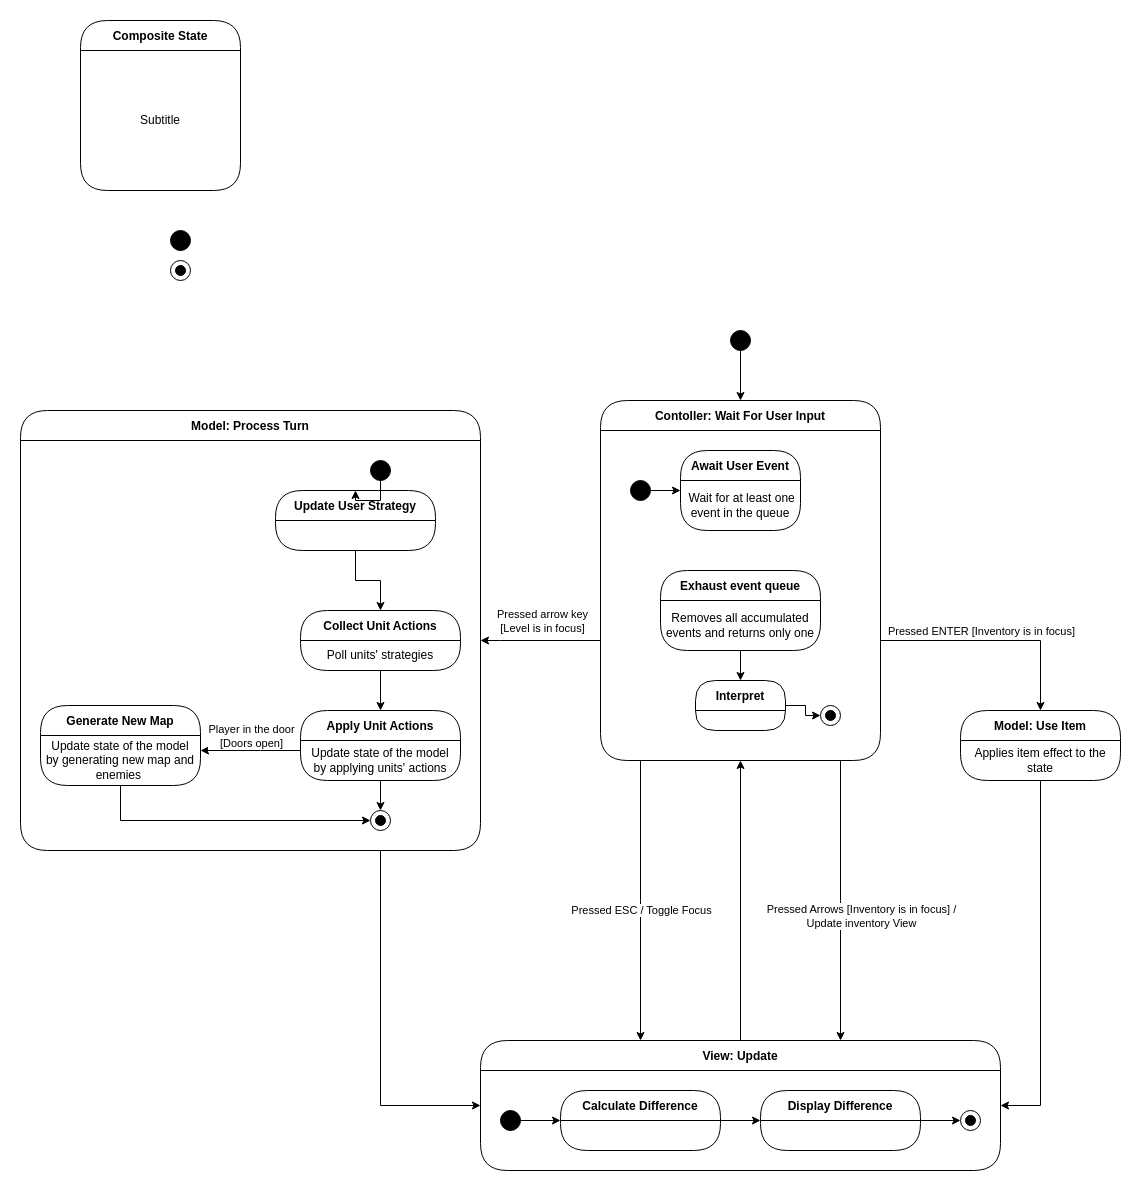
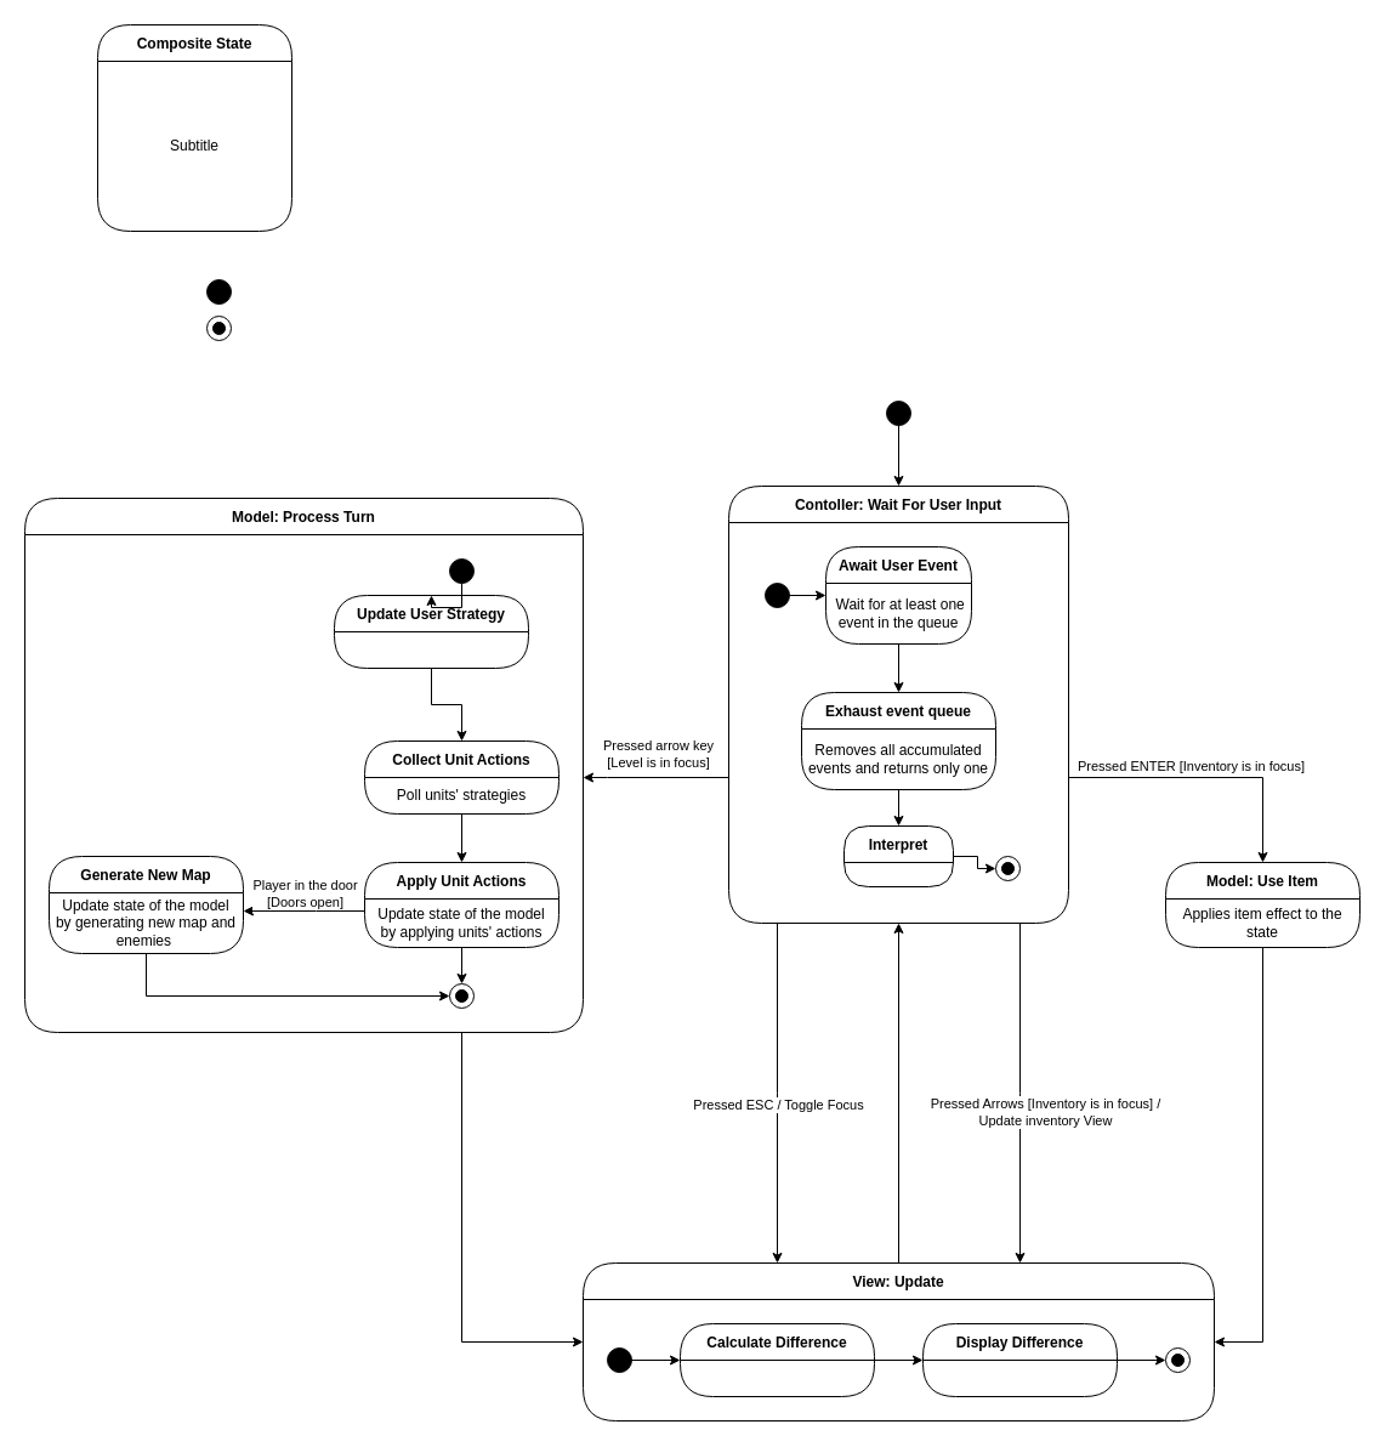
  <mxCell id="0" />
  <mxCell id="1" parent="0" />
  <mxCell id="2" value="Composite State" style="swimlane;fontStyle=1;align=center;verticalAlign=middle;childLayout=stackLayout;horizontal=1;startSize=30;horizontalStack=0;resizeParent=0;resizeLast=1;container=0;collapsible=0;rounded=1;arcSize=30;swimlaneFillColor=none;dropTarget=0;" vertex="1" parent="1"><mxGeometry x="80" y="20" width="160" height="170" as="geometry" /></mxCell>
  <mxCell id="3" value="Subtitle" style="text;html=1;align=center;verticalAlign=middle;spacingLeft=4;spacingRight=4;whiteSpace=wrap;overflow=hidden;rotatable=0;" vertex="1" parent="2"><mxGeometry y="30" width="160" height="140" as="geometry" /></mxCell>
  <mxCell id="4" value="" style="shape=ellipse;html=1;fillColor=strokeColor;fontSize=18;fontColor=#ffffff;" vertex="1" parent="1"><mxGeometry x="170" y="230" width="20" height="20" as="geometry" /></mxCell>
  <mxCell id="5" value="" style="shape=mxgraph.sysml.actFinal;html=1;verticalLabelPosition=bottom;labelBackgroundColor=#ffffff;verticalAlign=top;" vertex="1" parent="1"><mxGeometry x="170" y="260" width="20" height="20" as="geometry" /></mxCell>
  <mxCell id="6" style="edgeStyle=orthogonalEdgeStyle;rounded=0;orthogonalLoop=1;jettySize=auto;html=1;entryX=0.5;entryY=0;entryDx=0;entryDy=0;" edge="1" parent="1" source="7" target="9"><mxGeometry relative="1" as="geometry" /></mxCell>
  <mxCell id="7" value="" style="shape=ellipse;html=1;fillColor=strokeColor;fontSize=18;fontColor=#ffffff;" vertex="1" parent="1"><mxGeometry x="730" y="330" width="20" height="20" as="geometry" /></mxCell>
  <mxCell id="8" value="" style="group" vertex="1" connectable="0" parent="1"><mxGeometry x="600" y="400" width="280" height="360" as="geometry" /></mxCell>
  <mxCell id="9" value="Contoller: Wait For User Input" style="swimlane;fontStyle=1;align=center;verticalAlign=middle;childLayout=stackLayout;horizontal=1;startSize=30;horizontalStack=0;resizeParent=0;resizeLast=1;container=0;collapsible=0;rounded=1;arcSize=30;swimlaneFillColor=none;dropTarget=0;" vertex="1" parent="8"><mxGeometry width="280" height="360" as="geometry" /></mxCell>
  <mxCell id="10" value="" style="group" vertex="1" connectable="0" parent="8"><mxGeometry x="30" y="50" width="210" height="290" as="geometry" /></mxCell>
  <mxCell id="11" value="Await User Event" style="swimlane;fontStyle=1;align=center;verticalAlign=middle;childLayout=stackLayout;horizontal=1;startSize=30;horizontalStack=0;resizeParent=0;resizeLast=1;container=0;collapsible=0;rounded=1;arcSize=30;swimlaneFillColor=none;dropTarget=0;" vertex="1" parent="10"><mxGeometry x="50" width="120" height="80" as="geometry" /></mxCell>
  <mxCell id="12" value="&amp;nbsp;Wait for at least one event in the queue" style="text;html=1;align=center;verticalAlign=middle;spacingLeft=4;spacingRight=4;whiteSpace=wrap;overflow=hidden;rotatable=0;" vertex="1" parent="11"><mxGeometry y="30" width="120" height="50" as="geometry" /></mxCell>
  <mxCell id="13" value="&amp;nbsp;Wait for at least one event in the queue" style="text;html=1;align=center;verticalAlign=middle;spacingLeft=4;spacingRight=4;whiteSpace=wrap;overflow=hidden;rotatable=0;" vertex="1" parent="11"><mxGeometry y="80" width="120" as="geometry" /></mxCell>
  <mxCell id="14" value="Exhaust event queue" style="swimlane;fontStyle=1;align=center;verticalAlign=middle;childLayout=stackLayout;horizontal=1;startSize=30;horizontalStack=0;resizeParent=0;resizeLast=1;container=0;collapsible=0;rounded=1;arcSize=30;swimlaneFillColor=none;dropTarget=0;" vertex="1" parent="10"><mxGeometry x="30" y="120" width="160" height="80" as="geometry" /></mxCell>
  <mxCell id="15" value="Removes all accumulated events and returns only one" style="text;html=1;align=center;verticalAlign=middle;spacingLeft=4;spacingRight=4;whiteSpace=wrap;overflow=hidden;rotatable=0;" vertex="1" parent="14"><mxGeometry y="30" width="160" height="50" as="geometry" /></mxCell>
+ <mxCell id="16" style="edgeStyle=orthogonalEdgeStyle;rounded=0;orthogonalLoop=1;jettySize=auto;html=1;entryX=0.5;entryY=0;entryDx=0;entryDy=0;" edge="1" parent="10" source="11" target="14"><mxGeometry relative="1" as="geometry" /></mxCell>
  <mxCell id="17" value="Interpret" style="swimlane;fontStyle=1;align=center;verticalAlign=middle;childLayout=stackLayout;horizontal=1;startSize=30;horizontalStack=0;resizeParent=0;resizeLast=1;container=0;collapsible=0;rounded=1;arcSize=30;swimlaneFillColor=none;dropTarget=0;" vertex="1" parent="10"><mxGeometry x="65" y="230" width="90" height="50" as="geometry" /></mxCell>
  <mxCell id="18" style="edgeStyle=orthogonalEdgeStyle;rounded=0;orthogonalLoop=1;jettySize=auto;html=1;" edge="1" parent="10" source="19" target="11"><mxGeometry relative="1" as="geometry" /></mxCell>
  <mxCell id="19" value="" style="shape=ellipse;html=1;fillColor=strokeColor;fontSize=18;fontColor=#ffffff;" vertex="1" parent="10"><mxGeometry y="30" width="20" height="20" as="geometry" /></mxCell>
  <mxCell id="20" style="edgeStyle=orthogonalEdgeStyle;rounded=0;orthogonalLoop=1;jettySize=auto;html=1;entryX=0.5;entryY=0;entryDx=0;entryDy=0;" edge="1" parent="10" source="15" target="17"><mxGeometry relative="1" as="geometry" /></mxCell>
  <mxCell id="21" value="" style="shape=mxgraph.sysml.actFinal;html=1;verticalLabelPosition=bottom;labelBackgroundColor=#ffffff;verticalAlign=top;" vertex="1" parent="10"><mxGeometry x="190" y="255" width="20" height="20" as="geometry" /></mxCell>
  <mxCell id="22" style="edgeStyle=orthogonalEdgeStyle;rounded=0;orthogonalLoop=1;jettySize=auto;html=1;entryX=0;entryY=0.5;entryDx=0;entryDy=0;entryPerimeter=0;" edge="1" parent="10" source="17" target="21"><mxGeometry relative="1" as="geometry" /></mxCell>
  <mxCell id="23" value="" style="group" vertex="1" connectable="0" parent="1"><mxGeometry x="480" y="1040" width="520" height="130" as="geometry" /></mxCell>
  <mxCell id="24" style="edgeStyle=orthogonalEdgeStyle;rounded=0;orthogonalLoop=1;jettySize=auto;html=1;" edge="1" parent="23" source="25"><mxGeometry relative="1" as="geometry"><mxPoint x="260" y="-280" as="targetPoint" /><Array as="points"><mxPoint x="260" y="-280" /></Array></mxGeometry></mxCell>
  <mxCell id="25" value="View: Update" style="swimlane;fontStyle=1;align=center;verticalAlign=middle;childLayout=stackLayout;horizontal=1;startSize=30;horizontalStack=0;resizeParent=0;resizeLast=1;container=0;collapsible=0;rounded=1;arcSize=30;swimlaneFillColor=none;dropTarget=0;" vertex="1" parent="23"><mxGeometry width="520" height="130" as="geometry" /></mxCell>
  <mxCell id="26" value="" style="group" vertex="1" connectable="0" parent="23"><mxGeometry x="20" y="50" width="480" height="60" as="geometry" /></mxCell>
  <mxCell id="27" value="" style="shape=ellipse;html=1;fillColor=strokeColor;fontSize=18;fontColor=#ffffff;" vertex="1" parent="26"><mxGeometry y="20" width="20" height="20" as="geometry" /></mxCell>
  <mxCell id="28" value="" style="shape=mxgraph.sysml.actFinal;html=1;verticalLabelPosition=bottom;labelBackgroundColor=#ffffff;verticalAlign=top;" vertex="1" parent="26"><mxGeometry x="460" y="20" width="20" height="20" as="geometry" /></mxCell>
  <mxCell id="29" value="Calculate Difference" style="swimlane;fontStyle=1;align=center;verticalAlign=middle;childLayout=stackLayout;horizontal=1;startSize=30;horizontalStack=0;resizeParent=0;resizeLast=1;container=0;collapsible=0;rounded=1;arcSize=30;swimlaneFillColor=none;dropTarget=0;" vertex="1" parent="26"><mxGeometry x="60" width="160" height="60" as="geometry" /></mxCell>
  <mxCell id="30" style="edgeStyle=orthogonalEdgeStyle;rounded=0;orthogonalLoop=1;jettySize=auto;html=1;" edge="1" parent="26" source="27" target="29"><mxGeometry relative="1" as="geometry" /></mxCell>
  <mxCell id="31" style="edgeStyle=orthogonalEdgeStyle;rounded=0;orthogonalLoop=1;jettySize=auto;html=1;entryX=0;entryY=0.5;entryDx=0;entryDy=0;entryPerimeter=0;" edge="1" parent="26" source="32" target="28"><mxGeometry relative="1" as="geometry" /></mxCell>
  <mxCell id="32" value="Display Difference" style="swimlane;fontStyle=1;align=center;verticalAlign=middle;childLayout=stackLayout;horizontal=1;startSize=30;horizontalStack=0;resizeParent=0;resizeLast=1;container=0;collapsible=0;rounded=1;arcSize=30;swimlaneFillColor=none;dropTarget=0;" vertex="1" parent="26"><mxGeometry x="260" width="160" height="60" as="geometry" /></mxCell>
  <mxCell id="33" style="edgeStyle=orthogonalEdgeStyle;rounded=0;orthogonalLoop=1;jettySize=auto;html=1;" edge="1" parent="26" source="29" target="32"><mxGeometry relative="1" as="geometry" /></mxCell>
  <mxCell id="34" value="Model: Use Item" style="swimlane;fontStyle=1;align=center;verticalAlign=middle;childLayout=stackLayout;horizontal=1;startSize=30;horizontalStack=0;resizeParent=0;resizeLast=1;container=0;collapsible=0;rounded=1;arcSize=30;swimlaneFillColor=none;dropTarget=0;" vertex="1" parent="1"><mxGeometry x="960" y="710" width="160" height="70" as="geometry" /></mxCell>
  <mxCell id="35" value="Applies item effect to the state" style="text;html=1;align=center;verticalAlign=middle;spacingLeft=4;spacingRight=4;whiteSpace=wrap;overflow=hidden;rotatable=0;" vertex="1" parent="34"><mxGeometry y="30" width="160" height="40" as="geometry" /></mxCell>
  <mxCell id="36" style="edgeStyle=orthogonalEdgeStyle;rounded=0;orthogonalLoop=1;jettySize=auto;html=1;" edge="1" parent="1" source="9"><mxGeometry relative="1" as="geometry"><mxPoint x="480" y="640" as="targetPoint" /><Array as="points"><mxPoint x="500" y="640" /><mxPoint x="500" y="640" /></Array></mxGeometry></mxCell>
  <mxCell id="37" value="Pressed arrow key&lt;br&gt;[Level is in focus]" style="edgeLabel;html=1;align=center;verticalAlign=middle;resizable=0;points=[];" vertex="1" connectable="0" parent="36"><mxGeometry x="0.257" y="-1" relative="1" as="geometry"><mxPoint x="16" y="-19" as="offset" /></mxGeometry></mxCell>
  <mxCell id="38" style="edgeStyle=orthogonalEdgeStyle;rounded=0;orthogonalLoop=1;jettySize=auto;html=1;" edge="1" parent="1" source="9" target="34"><mxGeometry relative="1" as="geometry"><Array as="points"><mxPoint x="1040" y="640" /></Array></mxGeometry></mxCell>
  <mxCell id="39" value="Pressed ENTER [Inventory is in focus]" style="edgeLabel;html=1;align=center;verticalAlign=middle;resizable=0;points=[];" vertex="1" connectable="0" parent="38"><mxGeometry x="-0.228" y="2" relative="1" as="geometry"><mxPoint x="11" y="-8" as="offset" /></mxGeometry></mxCell>
  <mxCell id="40" style="edgeStyle=orthogonalEdgeStyle;rounded=0;orthogonalLoop=1;jettySize=auto;html=1;entryX=0;entryY=0.5;entryDx=0;entryDy=0;" edge="1" parent="1" target="25"><mxGeometry relative="1" as="geometry"><mxPoint x="460" y="1110" as="targetPoint" /><mxPoint x="380" y="850" as="sourcePoint" /><Array as="points"><mxPoint x="380" y="1105" /></Array></mxGeometry></mxCell>
  <mxCell id="41" style="edgeStyle=orthogonalEdgeStyle;rounded=0;orthogonalLoop=1;jettySize=auto;html=1;" edge="1" parent="1" source="9" target="25"><mxGeometry relative="1" as="geometry"><Array as="points"><mxPoint x="640" y="900" /><mxPoint x="640" y="900" /></Array></mxGeometry></mxCell>
  <mxCell id="42" value="Pressed ESC / Toggle Focus" style="edgeLabel;html=1;align=center;verticalAlign=middle;resizable=0;points=[];" vertex="1" connectable="0" parent="41"><mxGeometry x="-0.068" y="1" relative="1" as="geometry"><mxPoint x="-1" y="19" as="offset" /></mxGeometry></mxCell>
  <mxCell id="43" style="edgeStyle=orthogonalEdgeStyle;rounded=0;orthogonalLoop=1;jettySize=auto;html=1;entryX=1;entryY=0.5;entryDx=0;entryDy=0;" edge="1" parent="1" source="35" target="25"><mxGeometry relative="1" as="geometry" /></mxCell>
  <mxCell id="44" style="edgeStyle=orthogonalEdgeStyle;rounded=0;orthogonalLoop=1;jettySize=auto;html=1;" edge="1" parent="1" source="9" target="25"><mxGeometry relative="1" as="geometry"><Array as="points"><mxPoint x="840" y="900" /><mxPoint x="840" y="900" /></Array></mxGeometry></mxCell>
  <mxCell id="45" value="Pressed Arrows [Inventory is in focus] /&lt;br&gt;Update inventory View" style="edgeLabel;html=1;align=center;verticalAlign=middle;resizable=0;points=[];" vertex="1" connectable="0" parent="44"><mxGeometry x="0.105" y="1" relative="1" as="geometry"><mxPoint x="19" as="offset" /></mxGeometry></mxCell>
  <mxCell id="46" value="Model: Process Turn" style="swimlane;fontStyle=1;align=center;verticalAlign=middle;childLayout=stackLayout;horizontal=1;startSize=30;horizontalStack=0;resizeParent=0;resizeLast=1;container=0;collapsible=0;rounded=1;arcSize=30;swimlaneFillColor=none;dropTarget=0;" vertex="1" parent="1"><mxGeometry x="20" y="410" width="460" height="440" as="geometry" /></mxCell>
  <mxCell id="47" value="" style="shape=ellipse;html=1;fillColor=strokeColor;fontSize=18;fontColor=#ffffff;" vertex="1" parent="1"><mxGeometry x="370" y="460" width="20" height="20" as="geometry" /></mxCell>
  <mxCell id="48" value="" style="shape=mxgraph.sysml.actFinal;html=1;verticalLabelPosition=bottom;labelBackgroundColor=#ffffff;verticalAlign=top;" vertex="1" parent="1"><mxGeometry x="370" y="810" width="20" height="20" as="geometry" /></mxCell>
  <mxCell id="49" value="Update User Strategy" style="swimlane;fontStyle=1;align=center;verticalAlign=middle;childLayout=stackLayout;horizontal=1;startSize=30;horizontalStack=0;resizeParent=0;resizeLast=1;container=0;collapsible=0;rounded=1;arcSize=30;swimlaneFillColor=none;dropTarget=0;" vertex="1" parent="1"><mxGeometry x="275" y="490" width="160" height="60" as="geometry" /></mxCell>
  <mxCell id="50" style="edgeStyle=orthogonalEdgeStyle;rounded=0;orthogonalLoop=1;jettySize=auto;html=1;" edge="1" parent="1" source="47" target="49"><mxGeometry relative="1" as="geometry" /></mxCell>
  <mxCell id="51" value="Collect Unit Actions" style="swimlane;fontStyle=1;align=center;verticalAlign=middle;childLayout=stackLayout;horizontal=1;startSize=30;horizontalStack=0;resizeParent=0;resizeLast=1;container=0;collapsible=0;rounded=1;arcSize=30;swimlaneFillColor=none;dropTarget=0;" vertex="1" parent="1"><mxGeometry x="300" y="610" width="160" height="60" as="geometry" /></mxCell>
  <mxCell id="52" value="Poll units' strategies" style="text;html=1;align=center;verticalAlign=middle;spacingLeft=4;spacingRight=4;whiteSpace=wrap;overflow=hidden;rotatable=0;" vertex="1" parent="51"><mxGeometry y="30" width="160" height="30" as="geometry" /></mxCell>
  <mxCell id="53" style="edgeStyle=orthogonalEdgeStyle;rounded=0;orthogonalLoop=1;jettySize=auto;html=1;" edge="1" parent="1" source="49" target="51"><mxGeometry relative="1" as="geometry" /></mxCell>
  <mxCell id="54" value="Apply Unit Actions" style="swimlane;fontStyle=1;align=center;verticalAlign=middle;childLayout=stackLayout;horizontal=1;startSize=30;horizontalStack=0;resizeParent=0;resizeLast=1;container=0;collapsible=0;rounded=1;arcSize=30;swimlaneFillColor=none;dropTarget=0;" vertex="1" parent="1"><mxGeometry x="300" y="710" width="160" height="70" as="geometry" /></mxCell>
  <mxCell id="55" value="Update state of the model by applying units' actions" style="text;html=1;align=center;verticalAlign=middle;spacingLeft=4;spacingRight=4;whiteSpace=wrap;overflow=hidden;rotatable=0;" vertex="1" parent="54"><mxGeometry y="30" width="160" height="40" as="geometry" /></mxCell>
  <mxCell id="56" style="edgeStyle=orthogonalEdgeStyle;rounded=0;orthogonalLoop=1;jettySize=auto;html=1;" edge="1" parent="1" source="51" target="54"><mxGeometry relative="1" as="geometry" /></mxCell>
  <mxCell id="57" style="edgeStyle=orthogonalEdgeStyle;rounded=0;orthogonalLoop=1;jettySize=auto;html=1;entryX=0.5;entryY=0;entryDx=0;entryDy=0;entryPerimeter=0;" edge="1" parent="1" source="55" target="48"><mxGeometry relative="1" as="geometry" /></mxCell>
  <mxCell id="58" value="Generate New Map" style="swimlane;fontStyle=1;align=center;verticalAlign=middle;childLayout=stackLayout;horizontal=1;startSize=30;horizontalStack=0;resizeParent=0;resizeLast=1;container=0;collapsible=0;rounded=1;arcSize=30;swimlaneFillColor=none;dropTarget=0;" vertex="1" parent="1"><mxGeometry x="40" y="705" width="160" height="80" as="geometry" /></mxCell>
  <mxCell id="59" value="Update state of the model by generating new map and enemies&amp;nbsp;" style="text;html=1;align=center;verticalAlign=middle;spacingLeft=4;spacingRight=4;whiteSpace=wrap;overflow=hidden;rotatable=0;" vertex="1" parent="58"><mxGeometry y="30" width="160" height="50" as="geometry" /></mxCell>
  <mxCell id="60" style="edgeStyle=orthogonalEdgeStyle;rounded=0;orthogonalLoop=1;jettySize=auto;html=1;" edge="1" parent="1" source="55" target="59"><mxGeometry relative="1" as="geometry"><Array as="points"><mxPoint x="260" y="750" /><mxPoint x="260" y="750" /></Array></mxGeometry></mxCell>
  <mxCell id="61" value="Player in the door&lt;br&gt;[Doors open]" style="edgeLabel;html=1;align=center;verticalAlign=middle;resizable=0;points=[];" vertex="1" connectable="0" parent="60"><mxGeometry x="0.186" y="-2" relative="1" as="geometry"><mxPoint x="9" y="-13" as="offset" /></mxGeometry></mxCell>
  <mxCell id="62" style="edgeStyle=orthogonalEdgeStyle;rounded=0;orthogonalLoop=1;jettySize=auto;html=1;" edge="1" parent="1" source="59" target="48"><mxGeometry relative="1" as="geometry"><Array as="points"><mxPoint x="120" y="820" /></Array></mxGeometry></mxCell>
